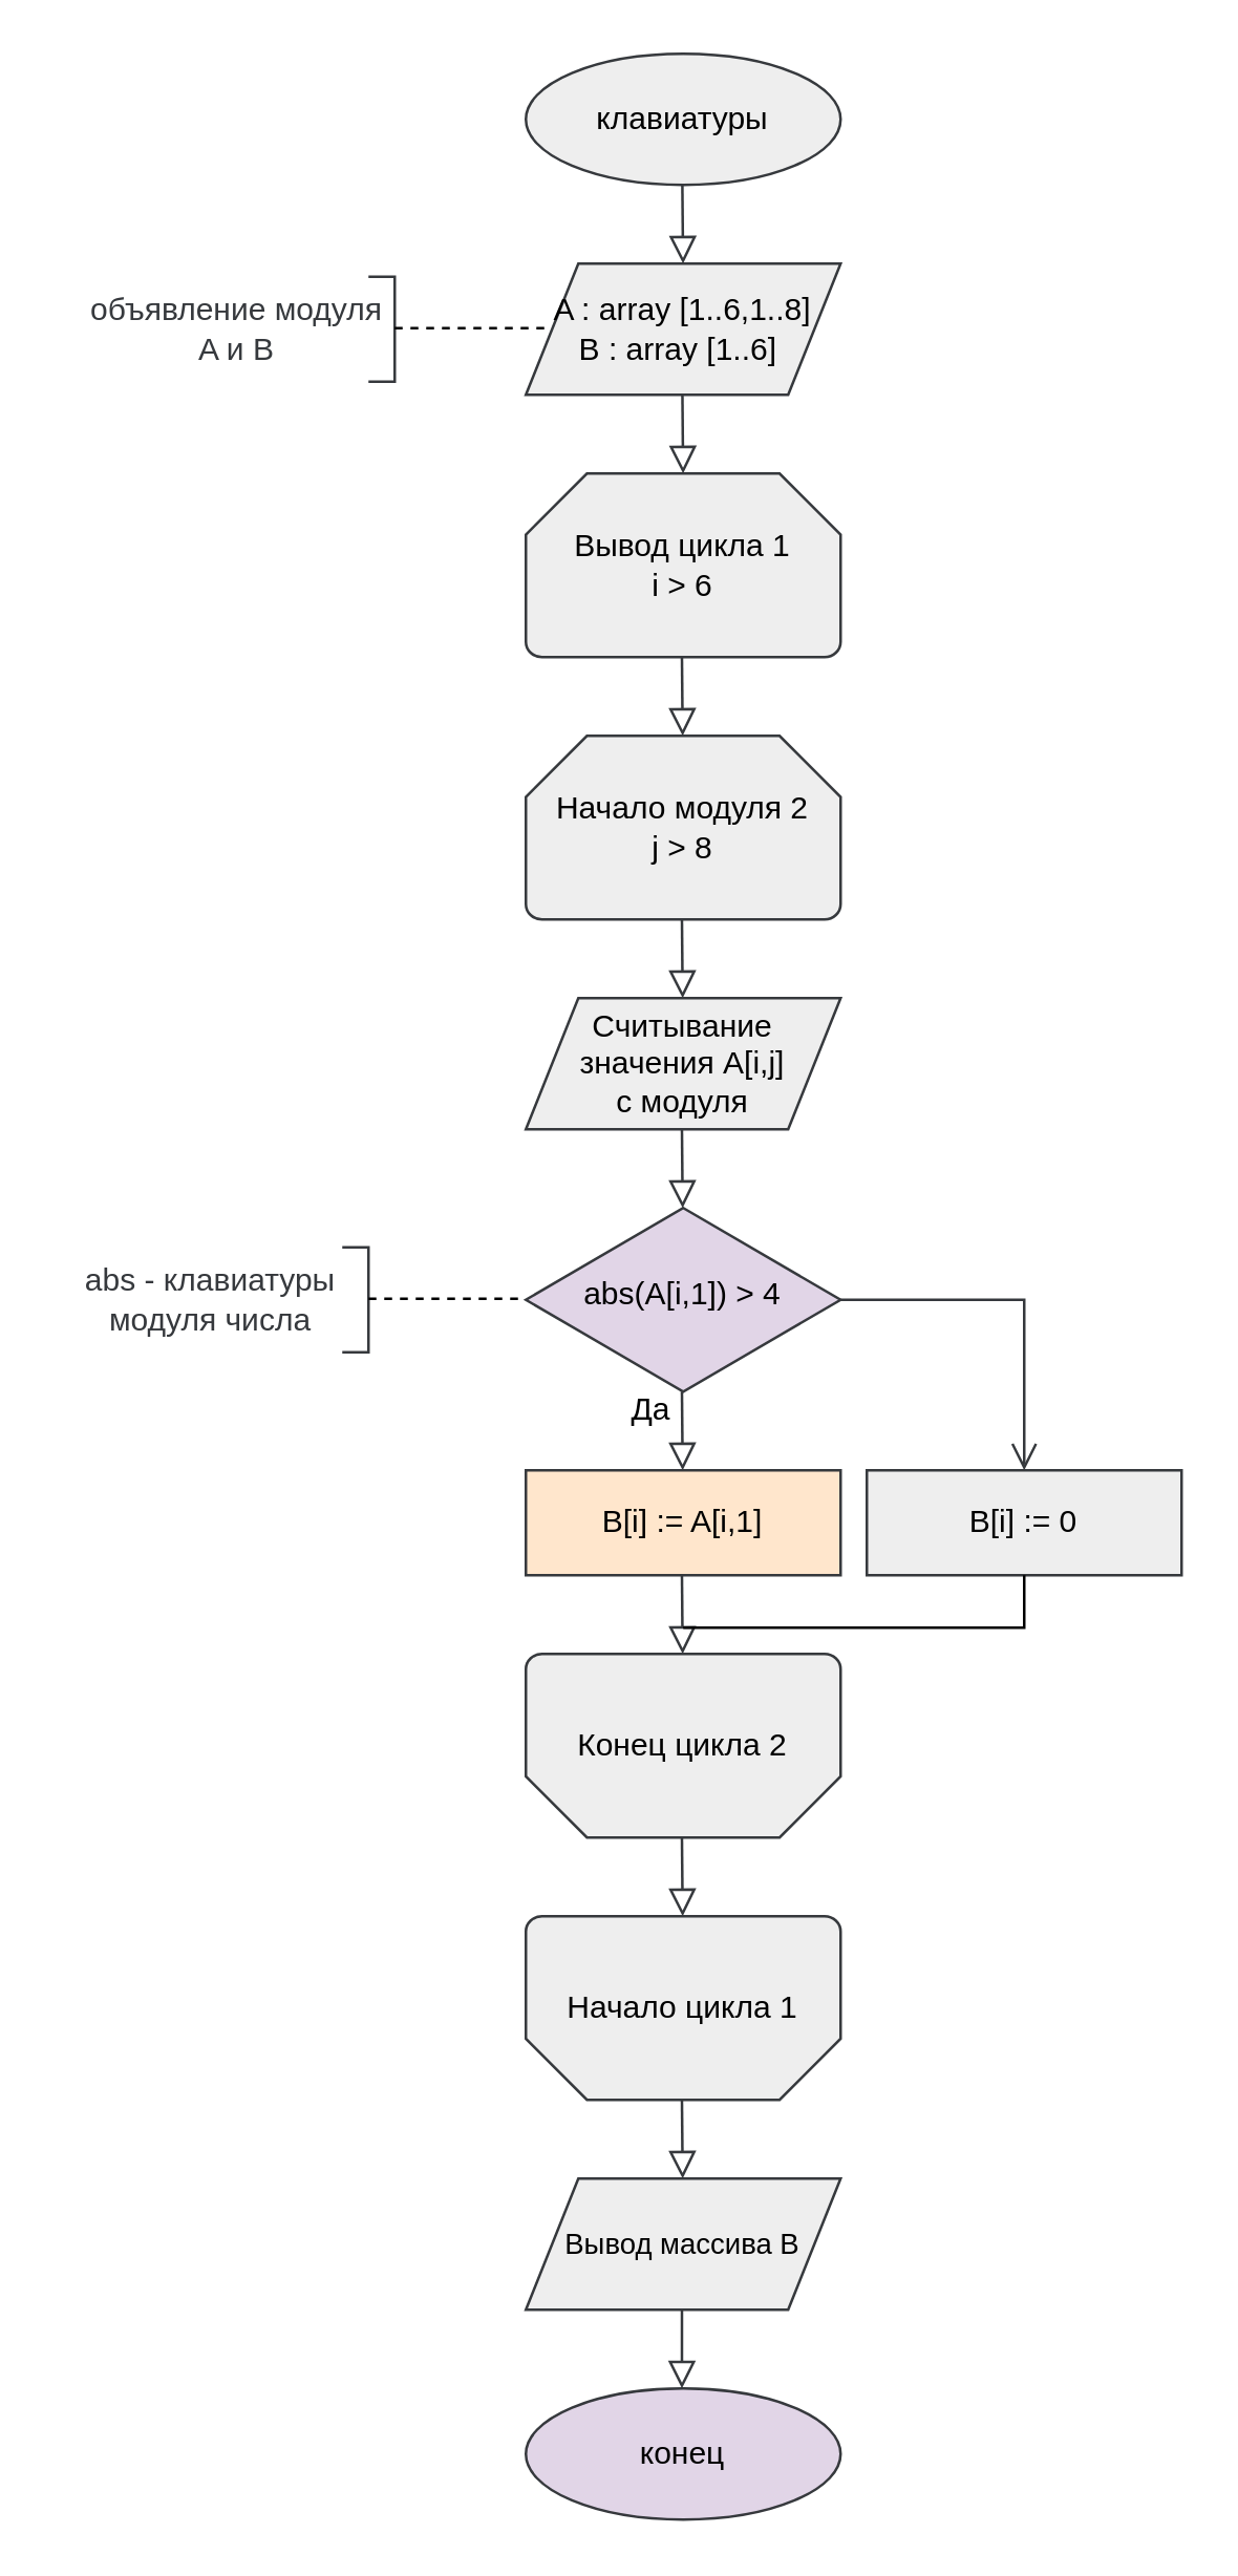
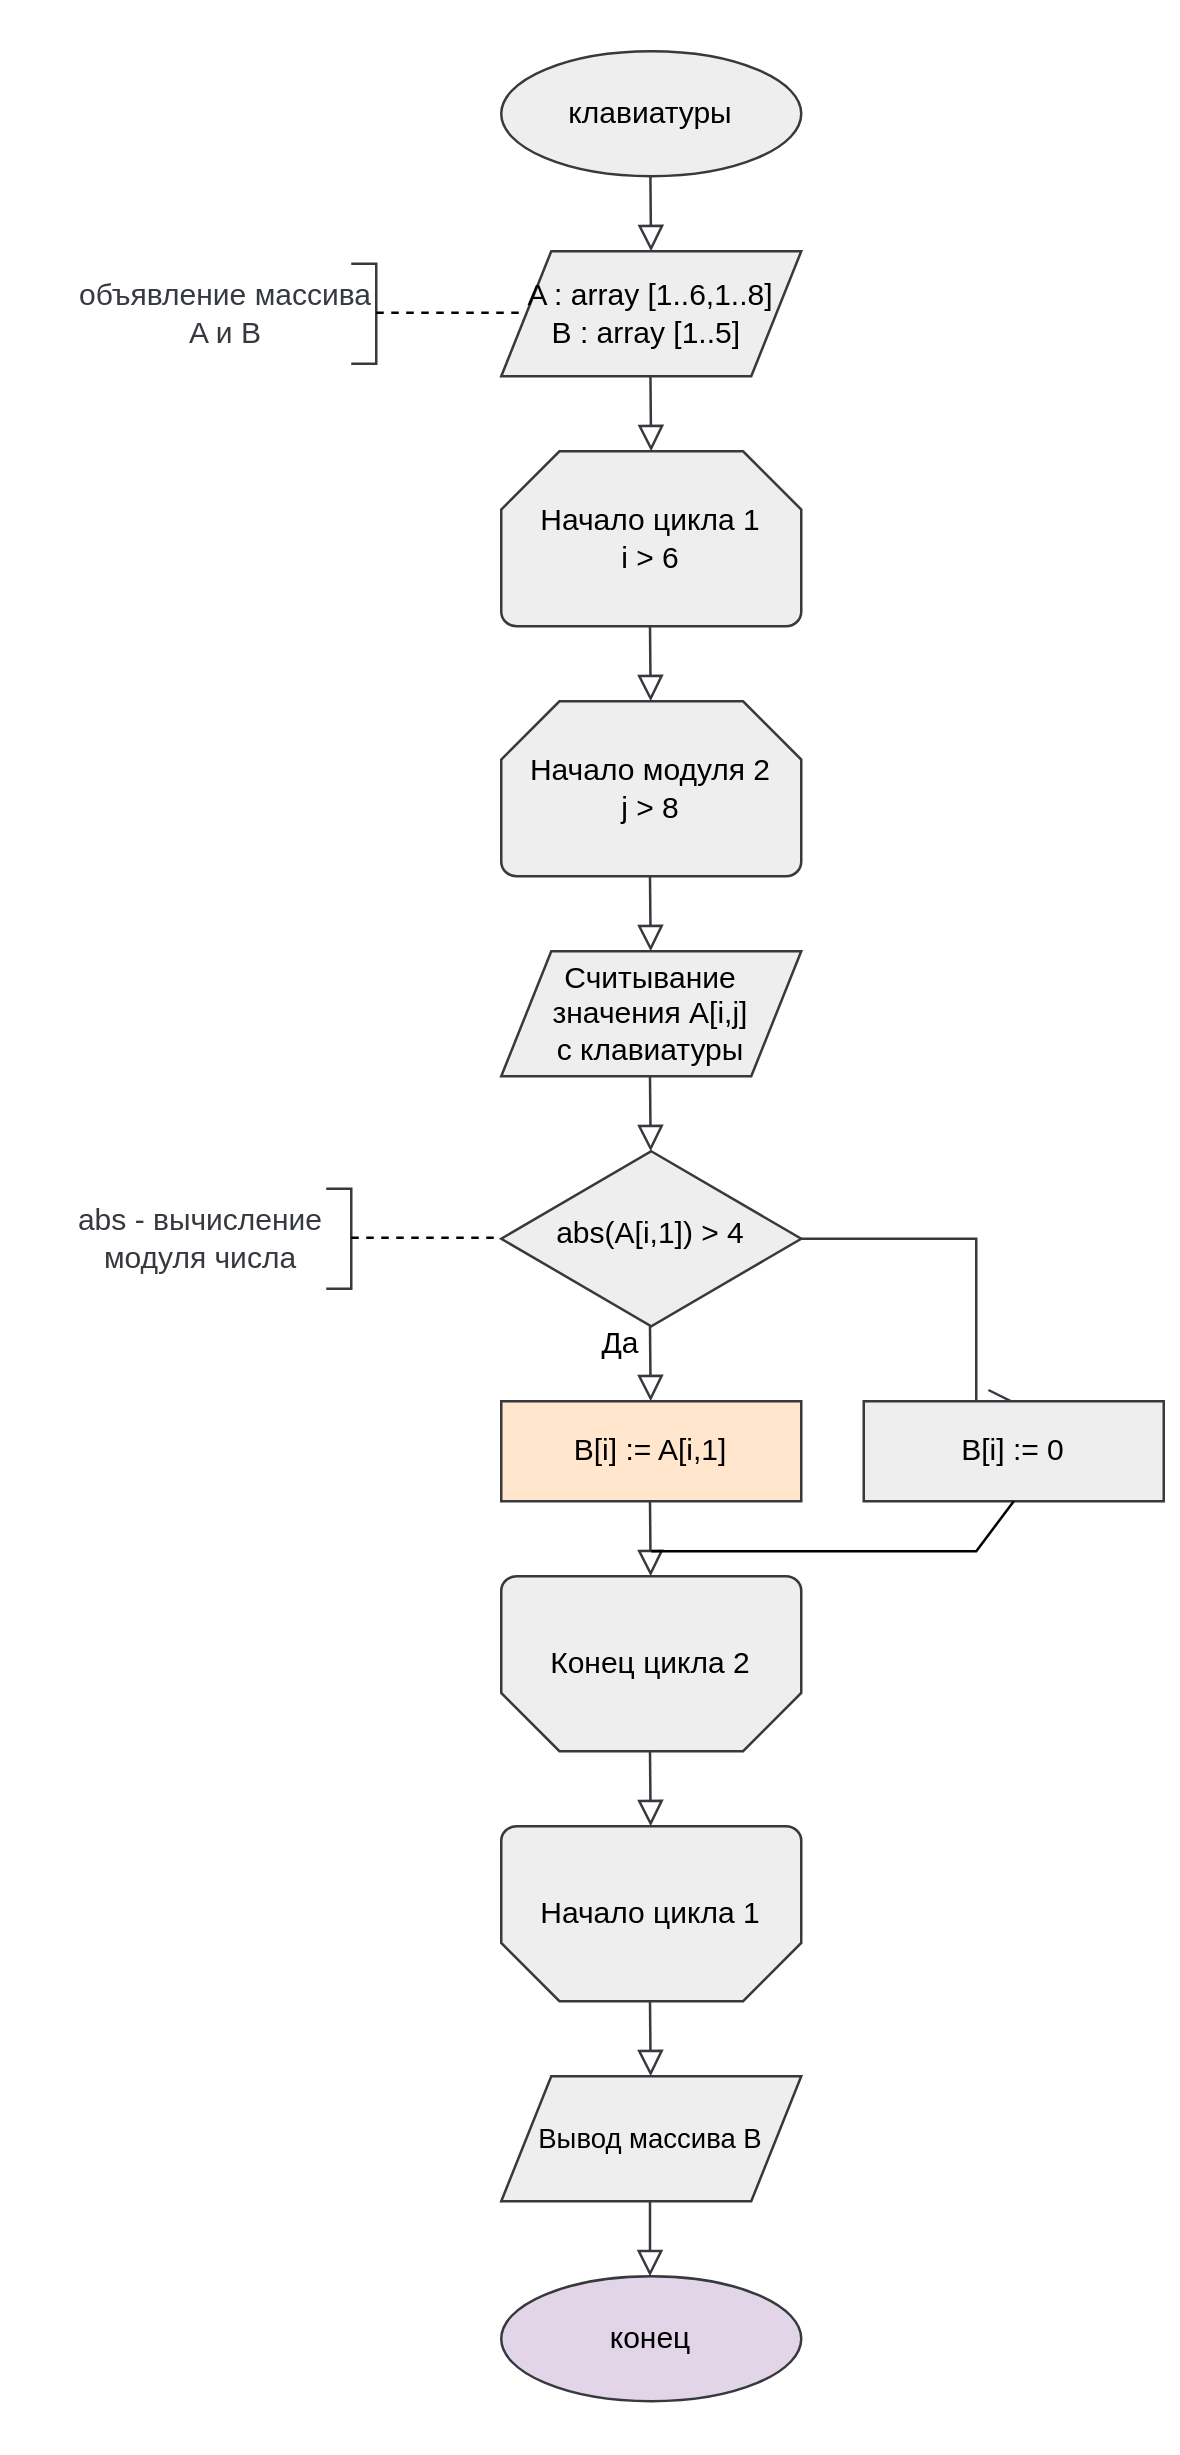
  <mxCell id="0" />
  <mxCell id="1" parent="0" />
  <mxCell id="2" value="клавиатуры" style="ellipse;whiteSpace=wrap;html=1;strokeColor=#36393d;fillColor=#eeeeee;fontColor=#000000;" parent="1" vertex="1"><mxGeometry x="200" y="20" width="120" height="50" as="geometry" /></mxCell>
- <mxCell id="3" value="Вывод цикла 1&lt;br&gt;i &amp;gt; 6" style="strokeWidth=1;html=1;shape=mxgraph.flowchart.loop_limit;whiteSpace=wrap;strokeColor=#36393d;fillColor=#eeeeee;fontColor=#000000;" parent="1" vertex="1"><mxGeometry x="200" y="180" width="120" height="70" as="geometry" /></mxCell>
+ <mxCell id="3" value="Начало цикла 1&lt;br&gt;i &amp;gt; 6" style="strokeWidth=1;html=1;shape=mxgraph.flowchart.loop_limit;whiteSpace=wrap;strokeColor=#36393d;fillColor=#eeeeee;fontColor=#000000;" parent="1" vertex="1"><mxGeometry x="200" y="180" width="120" height="70" as="geometry" /></mxCell>
  <mxCell id="4" value="" style="rounded=0;html=1;jettySize=auto;orthogonalLoop=1;fontSize=11;endArrow=block;endFill=0;endSize=8;strokeWidth=1;shadow=0;labelBackgroundColor=none;edgeStyle=orthogonalEdgeStyle;strokeColor=#36393d;fillColor=#eeeeee;fontColor=#000000;" parent="1" edge="1"><mxGeometry relative="1" as="geometry"><mxPoint x="259.5" y="530" as="sourcePoint" /><mxPoint x="259.77" y="560" as="targetPoint" /></mxGeometry></mxCell>
- <mxCell id="5" value="A : array [1..6,1..8]&lt;br&gt;B : array [1..6]&amp;nbsp;" style="shape=parallelogram;perimeter=parallelogramPerimeter;whiteSpace=wrap;html=1;fixedSize=1;strokeColor=#36393d;fillColor=#eeeeee;fontColor=#000000;" parent="1" vertex="1"><mxGeometry x="200" y="100" width="120" height="50" as="geometry" /></mxCell>
+ <mxCell id="5" value="A : array [1..6,1..8]&lt;br&gt;B : array [1..5]&amp;nbsp;" style="shape=parallelogram;perimeter=parallelogramPerimeter;whiteSpace=wrap;html=1;fixedSize=1;strokeColor=#36393d;fillColor=#eeeeee;fontColor=#000000;" parent="1" vertex="1"><mxGeometry x="200" y="100" width="120" height="50" as="geometry" /></mxCell>
  <mxCell id="6" value="" style="rounded=0;html=1;jettySize=auto;orthogonalLoop=1;fontSize=11;endArrow=block;endFill=0;endSize=8;strokeWidth=1;shadow=0;labelBackgroundColor=none;edgeStyle=orthogonalEdgeStyle;strokeColor=#36393d;fillColor=#eeeeee;fontColor=#000000;" parent="1" edge="1"><mxGeometry relative="1" as="geometry"><mxPoint x="259.66" y="70" as="sourcePoint" /><mxPoint x="259.93" y="100" as="targetPoint" /></mxGeometry></mxCell>
  <mxCell id="7" value="" style="rounded=0;html=1;jettySize=auto;orthogonalLoop=1;fontSize=11;endArrow=block;endFill=0;endSize=8;strokeWidth=1;shadow=0;labelBackgroundColor=none;edgeStyle=orthogonalEdgeStyle;strokeColor=#36393d;fillColor=#eeeeee;fontColor=#000000;" parent="1" edge="1"><mxGeometry relative="1" as="geometry"><mxPoint x="259.68" y="150" as="sourcePoint" /><mxPoint x="259.95" y="180" as="targetPoint" /></mxGeometry></mxCell>
  <mxCell id="8" value="" style="rounded=0;html=1;jettySize=auto;orthogonalLoop=1;fontSize=11;endArrow=block;endFill=0;endSize=8;strokeWidth=1;shadow=0;labelBackgroundColor=none;edgeStyle=orthogonalEdgeStyle;strokeColor=#36393d;fillColor=#eeeeee;fontColor=#000000;" parent="1" edge="1"><mxGeometry relative="1" as="geometry"><mxPoint x="259.5" y="350" as="sourcePoint" /><mxPoint x="259.77" y="380" as="targetPoint" /></mxGeometry></mxCell>
  <mxCell id="9" value="" style="rounded=0;html=1;jettySize=auto;orthogonalLoop=1;fontSize=11;endArrow=block;endFill=0;endSize=8;strokeWidth=1;shadow=0;labelBackgroundColor=none;edgeStyle=orthogonalEdgeStyle;strokeColor=#36393d;fillColor=#eeeeee;fontColor=#000000;" parent="1" edge="1"><mxGeometry relative="1" as="geometry"><mxPoint x="259.5" y="430" as="sourcePoint" /><mxPoint x="259.77" y="460" as="targetPoint" /></mxGeometry></mxCell>
  <mxCell id="10" value="Конец цикла 2" style="strokeWidth=1;html=1;shape=mxgraph.flowchart.loop_limit;whiteSpace=wrap;strokeColor=#36393d;fillColor=#eeeeee;fontColor=#000000;direction=west;" parent="1" vertex="1"><mxGeometry x="200" y="630" width="120" height="70" as="geometry" /></mxCell>
  <mxCell id="11" value="конец" style="ellipse;whiteSpace=wrap;html=1;strokeColor=#36393d;fillColor=#e1d5e7;fontColor=#000000;" parent="1" vertex="1"><mxGeometry x="200" y="910" width="120" height="50" as="geometry" /></mxCell>
  <mxCell id="12" value="" style="rounded=0;html=1;jettySize=auto;orthogonalLoop=1;fontSize=11;endArrow=block;endFill=0;endSize=8;strokeWidth=1;shadow=0;labelBackgroundColor=none;edgeStyle=orthogonalEdgeStyle;strokeColor=#36393d;fillColor=#eeeeee;fontColor=#000000;" parent="1" edge="1"><mxGeometry relative="1" as="geometry"><mxPoint x="259.5" y="880" as="sourcePoint" /><mxPoint x="259.5" y="910" as="targetPoint" /></mxGeometry></mxCell>
  <mxCell id="13" value="" style="rounded=0;html=1;jettySize=auto;orthogonalLoop=1;fontSize=11;endArrow=block;endFill=0;endSize=8;strokeWidth=1;shadow=0;labelBackgroundColor=none;edgeStyle=orthogonalEdgeStyle;strokeColor=#36393d;fillColor=#eeeeee;fontColor=#000000;" parent="1" edge="1"><mxGeometry relative="1" as="geometry"><mxPoint x="259.5" y="700" as="sourcePoint" /><mxPoint x="259.77" y="730" as="targetPoint" /></mxGeometry></mxCell>
  <mxCell id="14" value="&lt;span style=&quot;font-size: 11px;&quot;&gt;Вывод массива B&lt;/span&gt;" style="shape=parallelogram;perimeter=parallelogramPerimeter;whiteSpace=wrap;html=1;fixedSize=1;strokeColor=#36393d;fillColor=#eeeeee;fontColor=#000000;" parent="1" vertex="1"><mxGeometry x="200" y="830" width="120" height="50" as="geometry" /></mxCell>
  <mxCell id="15" value="" style="rounded=0;html=1;jettySize=auto;orthogonalLoop=1;fontSize=11;endArrow=block;endFill=0;endSize=8;strokeWidth=1;shadow=0;labelBackgroundColor=none;edgeStyle=orthogonalEdgeStyle;strokeColor=#36393d;fillColor=#eeeeee;fontColor=#000000;" parent="1" edge="1"><mxGeometry relative="1" as="geometry"><mxPoint x="259.5" y="250" as="sourcePoint" /><mxPoint x="259.77" y="280" as="targetPoint" /></mxGeometry></mxCell>
  <mxCell id="16" value="B[i] := A[i,1]" style="rounded=0;whiteSpace=wrap;html=1;strokeColor=#36393d;fillColor=#ffe6cc;fontColor=#000000;" parent="1" vertex="1"><mxGeometry x="200" y="560" width="120" height="40" as="geometry" /></mxCell>
  <mxCell id="17" value="" style="rounded=0;html=1;jettySize=auto;orthogonalLoop=1;fontSize=11;endArrow=open;endFill=0;endSize=8;strokeWidth=1;shadow=0;labelBackgroundColor=none;edgeStyle=orthogonalEdgeStyle;strokeColor=#36393d;fillColor=#eeeeee;fontColor=#000000;exitX=1;exitY=0.5;exitDx=0;exitDy=0;entryX=0.5;entryY=0;entryDx=0;entryDy=0;" parent="1" source="19" target="23" edge="1"><mxGeometry relative="1" as="geometry"><mxPoint x="339" y="500" as="sourcePoint" /><mxPoint x="380" y="560" as="targetPoint" /><Array as="points"><mxPoint x="390" y="495" /></Array></mxGeometry></mxCell>
  <mxCell id="18" value="" style="rounded=0;html=1;jettySize=auto;orthogonalLoop=1;fontSize=11;endArrow=block;endFill=0;endSize=8;strokeWidth=1;shadow=0;labelBackgroundColor=none;edgeStyle=orthogonalEdgeStyle;strokeColor=#36393d;fillColor=#eeeeee;fontColor=#000000;" parent="1" edge="1"><mxGeometry relative="1" as="geometry"><mxPoint x="259.5" y="600" as="sourcePoint" /><mxPoint x="259.77" y="630" as="targetPoint" /></mxGeometry></mxCell>
- <mxCell id="19" value="&lt;font style=&quot;&quot;&gt;&lt;font style=&quot;font-size: 12px;&quot;&gt;abs(A[i,1]) &amp;gt; 4&lt;/font&gt;&lt;br&gt;&lt;/font&gt;" style="rhombus;whiteSpace=wrap;html=1;shadow=0;fontFamily=Helvetica;fontSize=12;align=center;strokeWidth=1;spacing=6;spacingTop=-4;strokeColor=#36393d;fillColor=#e1d5e7;fontColor=#000000;" parent="1" vertex="1"><mxGeometry x="200" y="460" width="120" height="70" as="geometry" /></mxCell>
+ <mxCell id="19" value="&lt;font style=&quot;&quot;&gt;&lt;font style=&quot;font-size: 12px;&quot;&gt;abs(A[i,1]) &amp;gt; 4&lt;/font&gt;&lt;br&gt;&lt;/font&gt;" style="rhombus;whiteSpace=wrap;html=1;shadow=0;fontFamily=Helvetica;fontSize=12;align=center;strokeWidth=1;spacing=6;spacingTop=-4;strokeColor=#36393d;fillColor=#eeeeee;fontColor=#000000;" parent="1" vertex="1"><mxGeometry x="200" y="460" width="120" height="70" as="geometry" /></mxCell>
  <mxCell id="20" value="Начало модуля 2&lt;br&gt;j &amp;gt; 8" style="strokeWidth=1;html=1;shape=mxgraph.flowchart.loop_limit;whiteSpace=wrap;strokeColor=#36393d;fillColor=#eeeeee;fontColor=#000000;" parent="1" vertex="1"><mxGeometry x="200" y="280" width="120" height="70" as="geometry" /></mxCell>
- <mxCell id="21" value="&lt;font style=&quot;&quot;&gt;Считывание значения A[i,j]&lt;br&gt;с модуля&lt;br&gt;&lt;/font&gt;" style="shape=parallelogram;perimeter=parallelogramPerimeter;whiteSpace=wrap;html=1;fixedSize=1;strokeColor=#36393d;fillColor=#eeeeee;fontColor=#000000;" parent="1" vertex="1"><mxGeometry x="200" y="380" width="120" height="50" as="geometry" /></mxCell>
+ <mxCell id="21" value="&lt;font style=&quot;&quot;&gt;Считывание значения A[i,j]&lt;br&gt;с клавиатуры&lt;br&gt;&lt;/font&gt;" style="shape=parallelogram;perimeter=parallelogramPerimeter;whiteSpace=wrap;html=1;fixedSize=1;strokeColor=#36393d;fillColor=#eeeeee;fontColor=#000000;" parent="1" vertex="1"><mxGeometry x="200" y="380" width="120" height="50" as="geometry" /></mxCell>
  <mxCell id="22" value="" style="rounded=0;html=1;jettySize=auto;orthogonalLoop=1;fontSize=11;endArrow=block;endFill=0;endSize=8;strokeWidth=1;shadow=0;labelBackgroundColor=none;edgeStyle=orthogonalEdgeStyle;strokeColor=#36393d;fillColor=#eeeeee;fontColor=#000000;" parent="1" edge="1"><mxGeometry relative="1" as="geometry"><mxPoint x="259.5" y="800" as="sourcePoint" /><mxPoint x="259.77" y="830" as="targetPoint" /></mxGeometry></mxCell>
- <mxCell id="23" value="B[i] := 0" style="rounded=0;whiteSpace=wrap;html=1;strokeColor=#36393d;fillColor=#eeeeee;fontColor=#000000;" parent="1" vertex="1"><mxGeometry x="330" y="560" width="120" height="40" as="geometry" /></mxCell>
+ <mxCell id="23" value="B[i] := 0" style="rounded=0;whiteSpace=wrap;html=1;strokeColor=#36393d;fillColor=#eeeeee;fontColor=#000000;" parent="1" vertex="1"><mxGeometry x="345" y="560" width="120" height="40" as="geometry" /></mxCell>
  <mxCell id="24" value="" style="endArrow=none;html=1;rounded=0;entryX=0.5;entryY=1;entryDx=0;entryDy=0;" parent="1" target="23" edge="1"><mxGeometry width="50" height="50" relative="1" as="geometry"><mxPoint x="260" y="620" as="sourcePoint" /><mxPoint x="400" y="640" as="targetPoint" /><Array as="points"><mxPoint x="390" y="620" /></Array></mxGeometry></mxCell>
  <mxCell id="25" value="Начало цикла 1" style="strokeWidth=1;html=1;shape=mxgraph.flowchart.loop_limit;whiteSpace=wrap;strokeColor=#36393d;fillColor=#eeeeee;fontColor=#000000;direction=west;" parent="1" vertex="1"><mxGeometry x="200" y="730" width="120" height="70" as="geometry" /></mxCell>
  <mxCell id="26" value="" style="strokeWidth=1;html=1;shape=mxgraph.flowchart.annotation_1;align=left;pointerEvents=1;direction=east;strokeColor=#36393d;rotation=-180;" vertex="1" parent="1"><mxGeometry x="140" y="105" width="10" height="40" as="geometry" /></mxCell>
- <mxCell id="27" value="объявление модуля A и B" style="text;html=1;strokeColor=none;fillColor=none;align=center;verticalAlign=middle;whiteSpace=wrap;rounded=0;fontColor=#36393d;" vertex="1" parent="1"><mxGeometry x="30" y="110" width="120" height="30" as="geometry" /></mxCell>
+ <mxCell id="27" value="объявление массива A и B" style="text;html=1;strokeColor=none;fillColor=none;align=center;verticalAlign=middle;whiteSpace=wrap;rounded=0;fontColor=#36393d;" vertex="1" parent="1"><mxGeometry x="30" y="110" width="120" height="30" as="geometry" /></mxCell>
  <mxCell id="28" value="" style="endArrow=none;dashed=1;html=1;rounded=0;exitX=1;exitY=0.5;exitDx=0;exitDy=0;entryX=0;entryY=0.5;entryDx=0;entryDy=0;" edge="1" parent="1"><mxGeometry width="50" height="50" relative="1" as="geometry"><mxPoint x="150" y="124.6" as="sourcePoint" /><mxPoint x="210" y="124.6" as="targetPoint" /><Array as="points"><mxPoint x="180" y="124.6" /></Array></mxGeometry></mxCell>
  <mxCell id="29" value="" style="strokeWidth=1;html=1;shape=mxgraph.flowchart.annotation_1;align=left;pointerEvents=1;direction=east;strokeColor=#36393d;rotation=-180;" vertex="1" parent="1"><mxGeometry x="130" y="475" width="10" height="40" as="geometry" /></mxCell>
- <mxCell id="30" value="abs - клавиатуры модуля числа" style="text;html=1;strokeColor=none;fillColor=none;align=center;verticalAlign=middle;whiteSpace=wrap;rounded=0;fontColor=#36393d;" vertex="1" parent="1"><mxGeometry x="20" y="480" width="120" height="30" as="geometry" /></mxCell>
+ <mxCell id="30" value="abs - вычисление модуля числа" style="text;html=1;strokeColor=none;fillColor=none;align=center;verticalAlign=middle;whiteSpace=wrap;rounded=0;fontColor=#36393d;" vertex="1" parent="1"><mxGeometry x="20" y="480" width="120" height="30" as="geometry" /></mxCell>
  <mxCell id="31" value="" style="endArrow=none;dashed=1;html=1;rounded=0;exitX=1;exitY=0.5;exitDx=0;exitDy=0;entryX=0;entryY=0.5;entryDx=0;entryDy=0;" edge="1" parent="1"><mxGeometry width="50" height="50" relative="1" as="geometry"><mxPoint x="140" y="494.6" as="sourcePoint" /><mxPoint x="200" y="494.6" as="targetPoint" /><Array as="points"><mxPoint x="170" y="494.6" /></Array></mxGeometry></mxCell>
  <mxCell id="32" value="Да" style="text;html=1;strokeColor=none;fillColor=none;align=center;verticalAlign=middle;whiteSpace=wrap;rounded=0;" vertex="1" parent="1"><mxGeometry x="218" y="522" width="60" height="30" as="geometry" /></mxCell>
